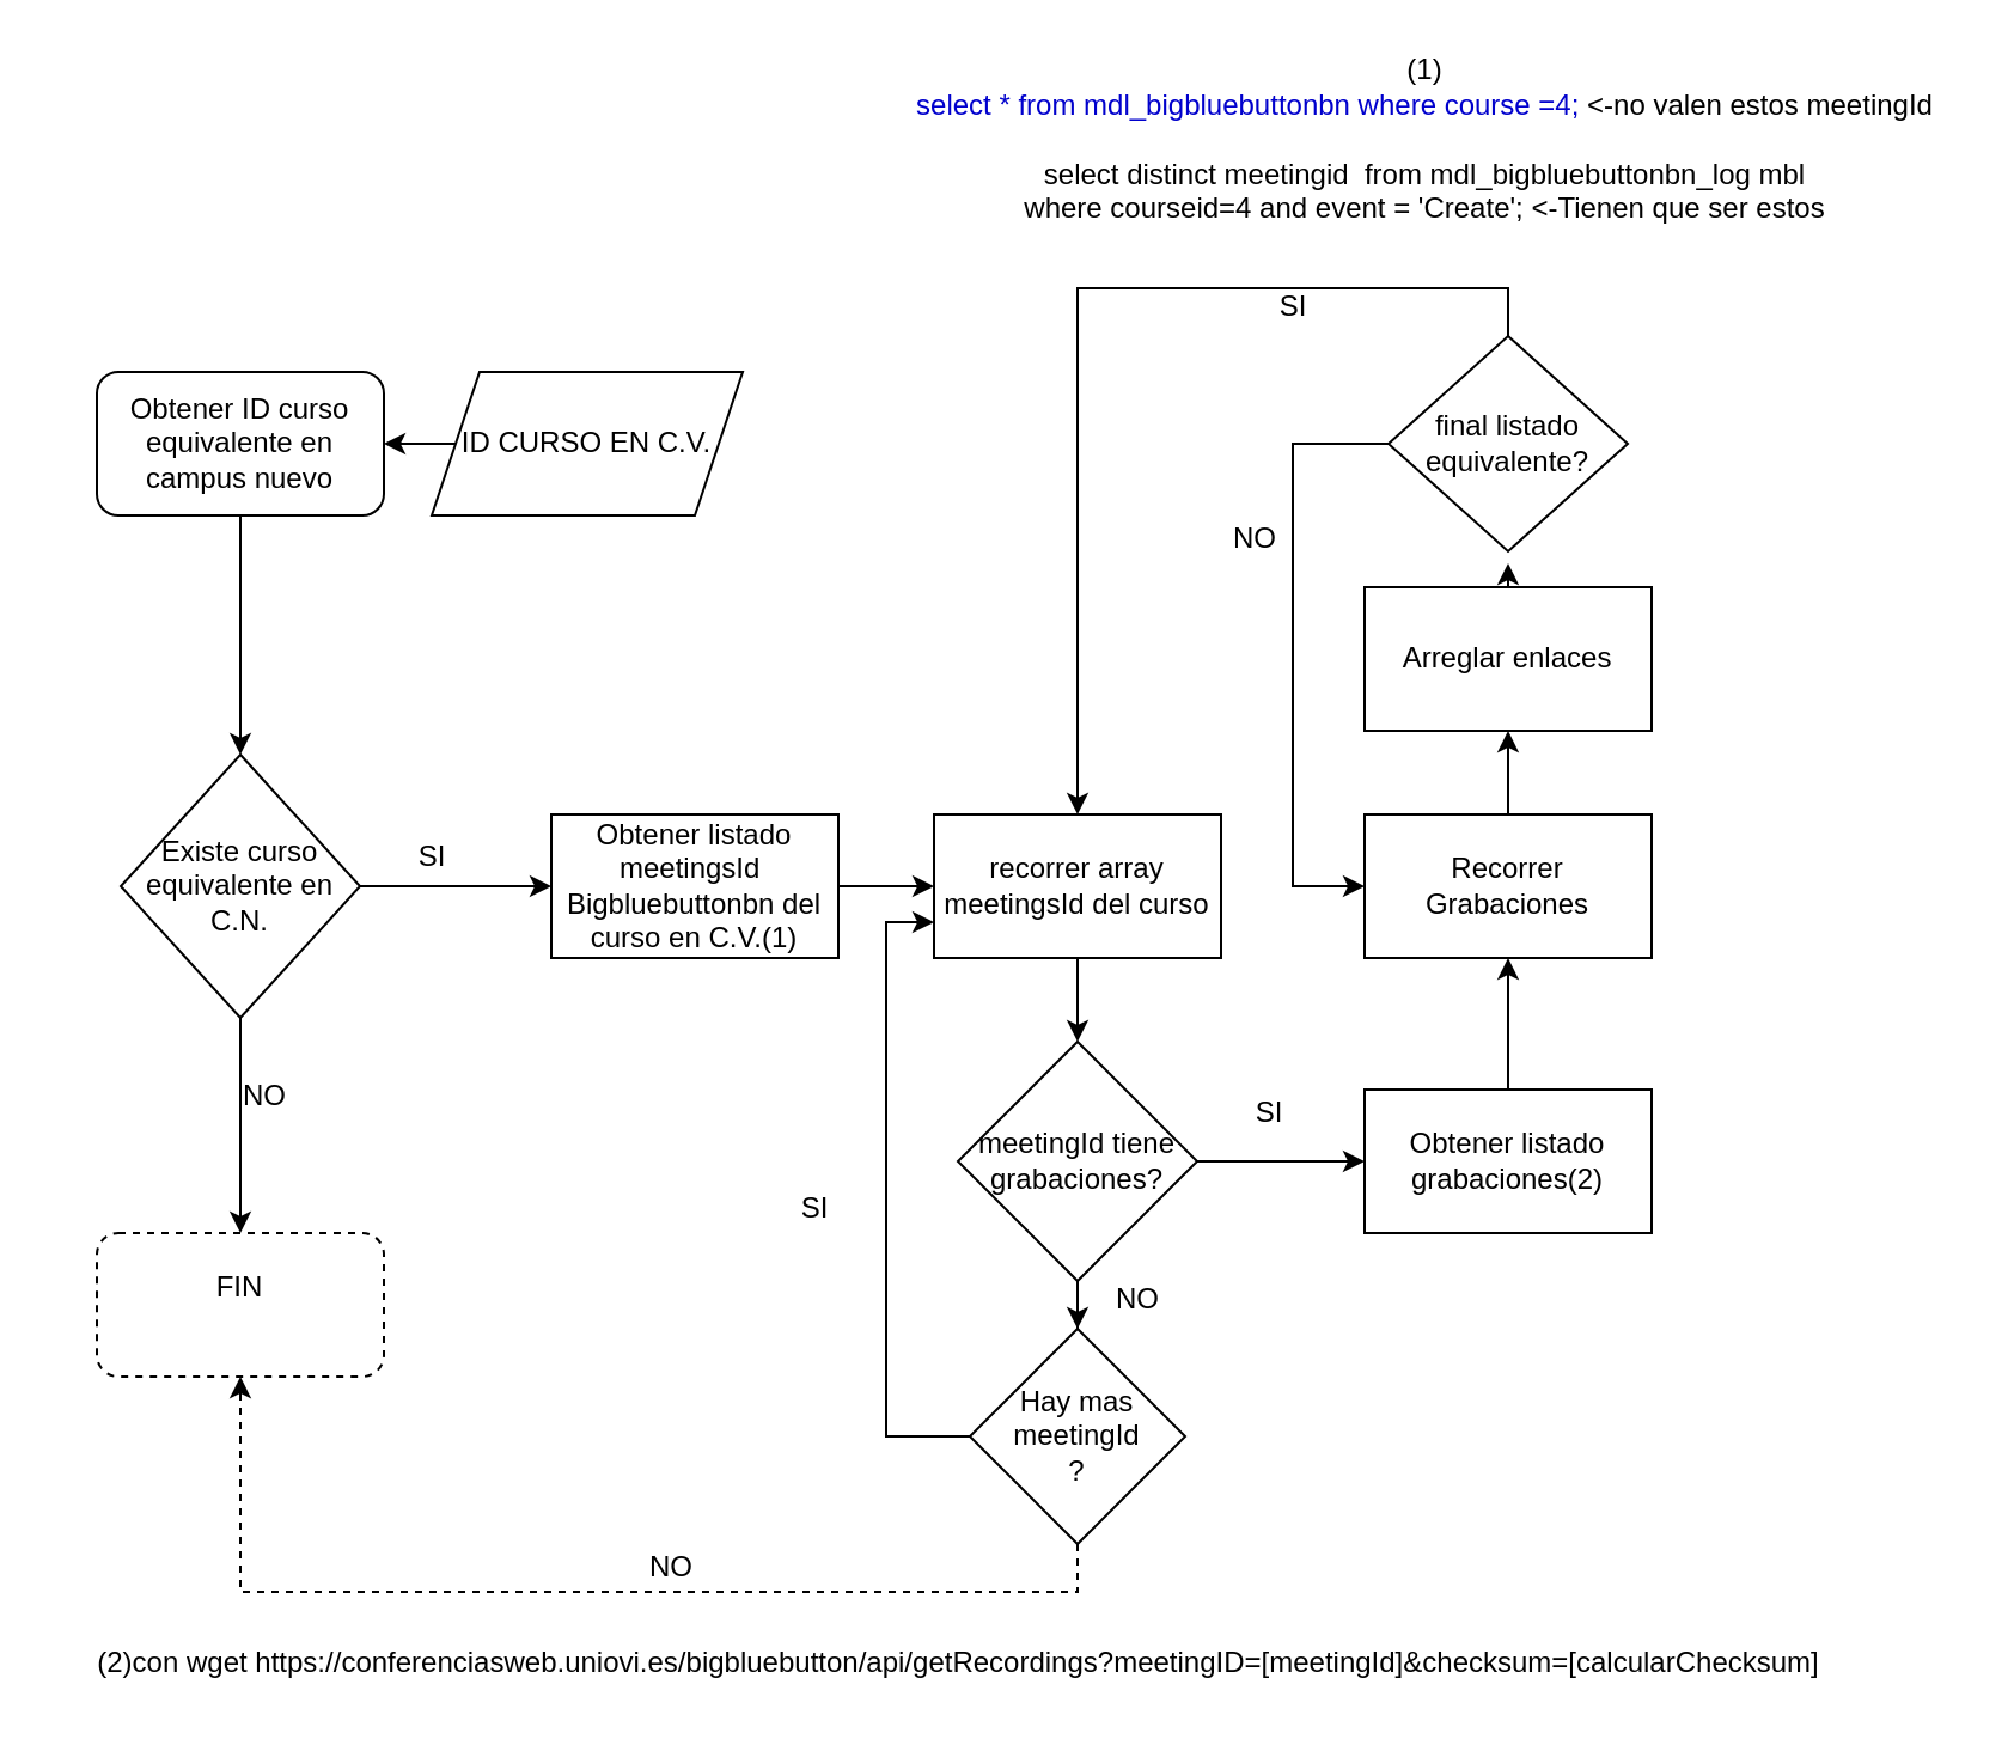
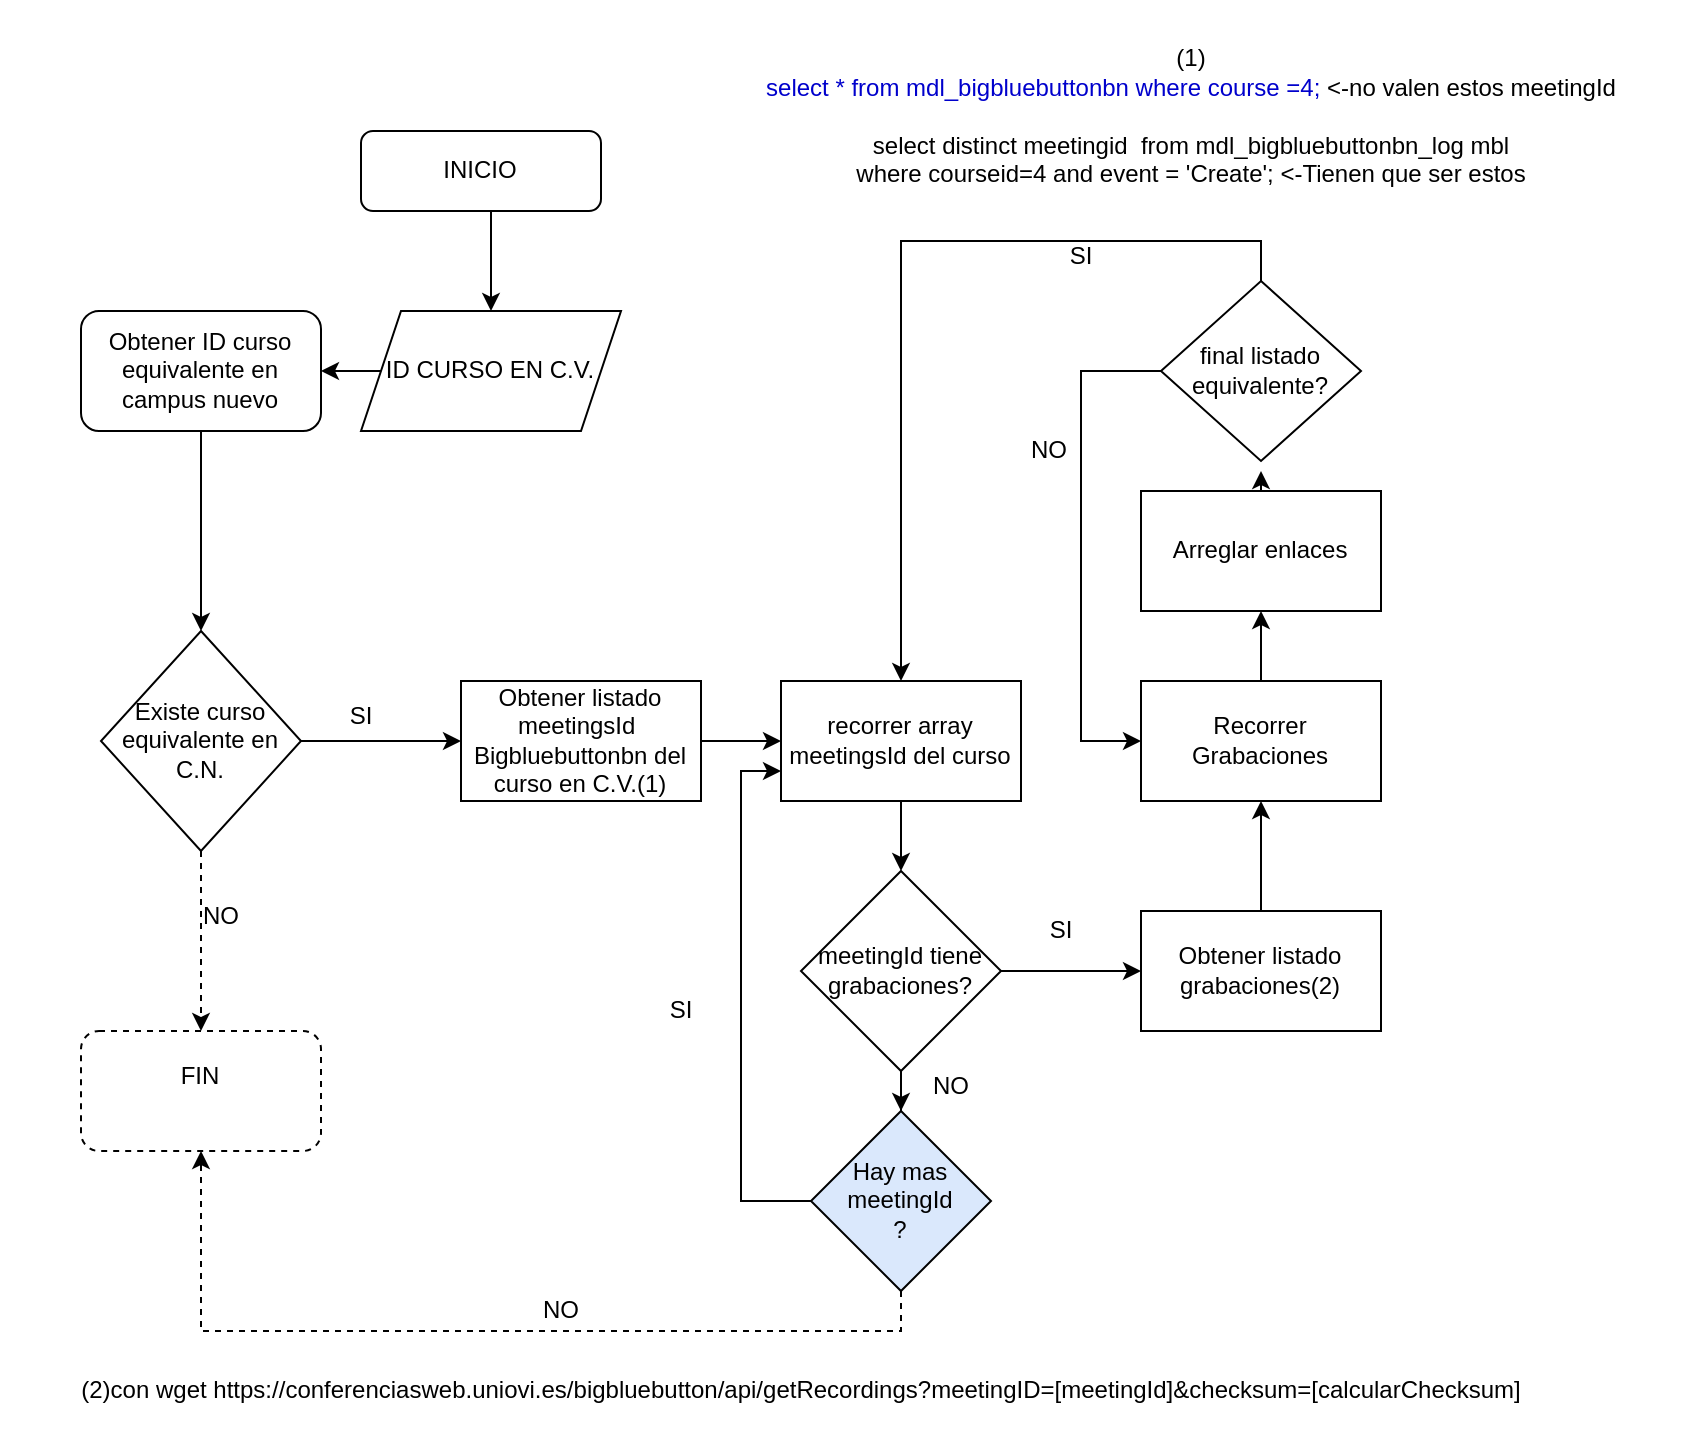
  <mxCell id="0" />
  <mxCell id="1" parent="0" />
+ <mxCell id="2" style="edgeStyle=orthogonalEdgeStyle;rounded=0;orthogonalLoop=1;jettySize=auto;html=1;exitX=0.5;exitY=1;exitDx=0;exitDy=0;entryX=0.5;entryY=0;entryDx=0;entryDy=0;" edge="1" parent="1" source="3" target="5"><mxGeometry relative="1" as="geometry"><Array as="points"><mxPoint x="245" y="105" /></Array></mxGeometry></mxCell>
+ <mxCell id="3" value="INICIO" style="rounded=1;whiteSpace=wrap;html=1;fontSize=12;glass=0;strokeWidth=1;shadow=0;" parent="1" vertex="1"><mxGeometry x="180" y="65" width="120" height="40" as="geometry" /></mxCell>
  <mxCell id="4" style="edgeStyle=orthogonalEdgeStyle;rounded=0;orthogonalLoop=1;jettySize=auto;html=1;exitX=0;exitY=0.5;exitDx=0;exitDy=0;entryX=1;entryY=0.5;entryDx=0;entryDy=0;" edge="1" parent="1" source="5" target="9"><mxGeometry relative="1" as="geometry" /></mxCell>
  <mxCell id="5" value="ID CURSO EN C.V." style="shape=parallelogram;perimeter=parallelogramPerimeter;whiteSpace=wrap;html=1;fixedSize=1;" vertex="1" parent="1"><mxGeometry x="180" y="155" width="130" height="60" as="geometry" /></mxCell>
  <mxCell id="6" style="edgeStyle=orthogonalEdgeStyle;rounded=0;orthogonalLoop=1;jettySize=auto;html=1;exitX=1;exitY=0.5;exitDx=0;exitDy=0;entryX=0;entryY=0.5;entryDx=0;entryDy=0;" edge="1" parent="1" source="7" target="18"><mxGeometry relative="1" as="geometry" /></mxCell>
  <mxCell id="7" value="Obtener listado meetingsId&amp;nbsp; Bigbluebuttonbn del curso en C.V.(1)" style="rounded=0;whiteSpace=wrap;html=1;" vertex="1" parent="1"><mxGeometry x="230" y="340" width="120" height="60" as="geometry" /></mxCell>
  <mxCell id="8" style="edgeStyle=orthogonalEdgeStyle;rounded=0;orthogonalLoop=1;jettySize=auto;html=1;exitX=0.5;exitY=1;exitDx=0;exitDy=0;entryX=0.5;entryY=0;entryDx=0;entryDy=0;" edge="1" parent="1" source="9" target="11"><mxGeometry relative="1" as="geometry" /></mxCell>
  <mxCell id="9" value="Obtener ID curso equivalente en campus nuevo" style="whiteSpace=wrap;html=1;rounded=1;" vertex="1" parent="1"><mxGeometry x="40" y="155" width="120" height="60" as="geometry" /></mxCell>
  <mxCell id="10" style="edgeStyle=orthogonalEdgeStyle;rounded=0;orthogonalLoop=1;jettySize=auto;html=1;exitX=1;exitY=0.5;exitDx=0;exitDy=0;entryX=0;entryY=0.5;entryDx=0;entryDy=0;" edge="1" parent="1" source="11" target="7"><mxGeometry relative="1" as="geometry" /></mxCell>
  <mxCell id="11" value="Existe curso equivalente en C.N." style="rhombus;whiteSpace=wrap;html=1;" vertex="1" parent="1"><mxGeometry x="50" y="315" width="100" height="110" as="geometry" /></mxCell>
  <mxCell id="12" value="&lt;div&gt;FIN&lt;/div&gt;&lt;div&gt;&lt;br&gt;&lt;/div&gt;" style="rounded=1;whiteSpace=wrap;html=1;dashed=1;" vertex="1" parent="1"><mxGeometry x="40" y="515" width="120" height="60" as="geometry" /></mxCell>
- <mxCell id="13" style="edgeStyle=orthogonalEdgeStyle;rounded=0;orthogonalLoop=1;jettySize=auto;html=1;exitX=0.5;exitY=1;exitDx=0;exitDy=0;entryX=0.5;entryY=0;entryDx=0;entryDy=0;" edge="1" parent="1" source="11" target="12"><mxGeometry relative="1" as="geometry" /></mxCell>
+ <mxCell id="13" style="edgeStyle=orthogonalEdgeStyle;rounded=0;orthogonalLoop=1;jettySize=auto;html=1;exitX=0.5;exitY=1;exitDx=0;exitDy=0;entryX=0.5;entryY=0;entryDx=0;entryDy=0;dashed=1;" edge="1" parent="1" source="11" target="12"><mxGeometry relative="1" as="geometry" /></mxCell>
  <mxCell id="14" value="&lt;div&gt;NO&lt;/div&gt;&lt;div&gt;&lt;br&gt;&lt;/div&gt;" style="text;html=1;align=center;verticalAlign=middle;resizable=0;points=[];autosize=1;strokeColor=none;" vertex="1" parent="1"><mxGeometry x="95" y="450" width="30" height="30" as="geometry" /></mxCell>
  <mxCell id="15" value="&lt;div&gt;SI&lt;/div&gt;&lt;div&gt;&lt;br&gt;&lt;/div&gt;" style="text;html=1;align=center;verticalAlign=middle;resizable=0;points=[];autosize=1;strokeColor=none;" vertex="1" parent="1"><mxGeometry x="165" y="350" width="30" height="30" as="geometry" /></mxCell>
  <mxCell id="16" value="(1)&lt;div&gt;&lt;font color=&quot;#0000CC&quot;&gt;select * from mdl_bigbluebuttonbn where course =4;&lt;/font&gt; &amp;lt;-no valen estos meetingId&lt;/div&gt;&lt;div&gt;&lt;br&gt;&lt;/div&gt;&lt;div&gt;select distinct meetingid&amp;nbsp; from mdl_bigbluebuttonbn_log mbl&lt;/div&gt;&lt;div&gt; where courseid=4 and event = 'Create'; &amp;lt;-Tienen que ser estos&lt;/div&gt;&lt;div&gt;&lt;br&gt;&lt;/div&gt;" style="text;html=1;align=center;verticalAlign=middle;resizable=0;points=[];autosize=1;strokeColor=none;" vertex="1" parent="1"><mxGeometry x="370" y="20" width="450" height="90" as="geometry" /></mxCell>
  <mxCell id="17" style="edgeStyle=orthogonalEdgeStyle;rounded=0;orthogonalLoop=1;jettySize=auto;html=1;exitX=0.5;exitY=1;exitDx=0;exitDy=0;entryX=0.5;entryY=0;entryDx=0;entryDy=0;" edge="1" parent="1" source="18" target="21"><mxGeometry relative="1" as="geometry" /></mxCell>
  <mxCell id="18" value="recorrer array meetingsId del curso" style="rounded=0;whiteSpace=wrap;html=1;" vertex="1" parent="1"><mxGeometry x="390" y="340" width="120" height="60" as="geometry" /></mxCell>
  <mxCell id="19" style="edgeStyle=orthogonalEdgeStyle;rounded=0;orthogonalLoop=1;jettySize=auto;html=1;exitX=1;exitY=0.5;exitDx=0;exitDy=0;entryX=0;entryY=0.5;entryDx=0;entryDy=0;" edge="1" parent="1" source="21" target="23"><mxGeometry relative="1" as="geometry" /></mxCell>
  <mxCell id="20" style="edgeStyle=orthogonalEdgeStyle;rounded=0;orthogonalLoop=1;jettySize=auto;html=1;exitX=0.5;exitY=1;exitDx=0;exitDy=0;" edge="1" parent="1" source="21" target="35"><mxGeometry relative="1" as="geometry" /></mxCell>
  <mxCell id="21" value="meetingId tiene grabaciones?" style="rhombus;whiteSpace=wrap;html=1;" vertex="1" parent="1"><mxGeometry x="400" y="435" width="100" height="100" as="geometry" /></mxCell>
  <mxCell id="22" style="edgeStyle=orthogonalEdgeStyle;rounded=0;orthogonalLoop=1;jettySize=auto;html=1;exitX=0.5;exitY=0;exitDx=0;exitDy=0;entryX=0.5;entryY=1;entryDx=0;entryDy=0;" edge="1" parent="1" source="23" target="25"><mxGeometry relative="1" as="geometry" /></mxCell>
  <mxCell id="23" value="Obtener listado grabaciones(2)" style="rounded=0;whiteSpace=wrap;html=1;" vertex="1" parent="1"><mxGeometry x="570" y="455" width="120" height="60" as="geometry" /></mxCell>
  <mxCell id="24" style="edgeStyle=orthogonalEdgeStyle;rounded=0;orthogonalLoop=1;jettySize=auto;html=1;exitX=0.5;exitY=0;exitDx=0;exitDy=0;entryX=0.5;entryY=1;entryDx=0;entryDy=0;" edge="1" parent="1" source="25" target="27"><mxGeometry relative="1" as="geometry" /></mxCell>
  <mxCell id="25" value="Recorrer Grabaciones" style="rounded=0;whiteSpace=wrap;html=1;" vertex="1" parent="1"><mxGeometry x="570" y="340" width="120" height="60" as="geometry" /></mxCell>
  <mxCell id="26" style="edgeStyle=orthogonalEdgeStyle;rounded=0;orthogonalLoop=1;jettySize=auto;html=1;exitX=0.5;exitY=0;exitDx=0;exitDy=0;" edge="1" parent="1" source="27"><mxGeometry relative="1" as="geometry"><mxPoint x="630" y="235" as="targetPoint" /></mxGeometry></mxCell>
  <mxCell id="27" value="Arreglar enlaces" style="rounded=0;whiteSpace=wrap;html=1;" vertex="1" parent="1"><mxGeometry x="570" y="245" width="120" height="60" as="geometry" /></mxCell>
  <mxCell id="28" style="edgeStyle=orthogonalEdgeStyle;rounded=0;orthogonalLoop=1;jettySize=auto;html=1;exitX=0;exitY=0.5;exitDx=0;exitDy=0;entryX=0;entryY=0.5;entryDx=0;entryDy=0;" edge="1" parent="1" source="30" target="25"><mxGeometry relative="1" as="geometry"><Array as="points"><mxPoint x="540" y="185" /><mxPoint x="540" y="370" /></Array></mxGeometry></mxCell>
  <mxCell id="29" style="edgeStyle=orthogonalEdgeStyle;rounded=0;orthogonalLoop=1;jettySize=auto;html=1;exitX=0.5;exitY=0;exitDx=0;exitDy=0;entryX=0.5;entryY=0;entryDx=0;entryDy=0;" edge="1" parent="1" source="30" target="18"><mxGeometry relative="1" as="geometry" /></mxCell>
  <mxCell id="30" value="final listado equivalente?" style="rhombus;whiteSpace=wrap;html=1;" vertex="1" parent="1"><mxGeometry x="580" y="140" width="100" height="90" as="geometry" /></mxCell>
  <mxCell id="31" value="NO" style="text;html=1;align=center;verticalAlign=middle;resizable=0;points=[];autosize=1;strokeColor=none;" vertex="1" parent="1"><mxGeometry x="509" y="215" width="30" height="20" as="geometry" /></mxCell>
  <mxCell id="32" value="SI" style="text;html=1;align=center;verticalAlign=middle;resizable=0;points=[];autosize=1;strokeColor=none;" vertex="1" parent="1"><mxGeometry x="515" y="455" width="30" height="20" as="geometry" /></mxCell>
  <mxCell id="33" style="edgeStyle=orthogonalEdgeStyle;rounded=0;orthogonalLoop=1;jettySize=auto;html=1;exitX=0;exitY=0.5;exitDx=0;exitDy=0;entryX=0;entryY=0.75;entryDx=0;entryDy=0;" edge="1" parent="1" source="35" target="18"><mxGeometry relative="1" as="geometry" /></mxCell>
  <mxCell id="34" style="edgeStyle=orthogonalEdgeStyle;rounded=0;orthogonalLoop=1;jettySize=auto;html=1;exitX=0.5;exitY=1;exitDx=0;exitDy=0;entryX=0.5;entryY=1;entryDx=0;entryDy=0;dashed=1;" edge="1" parent="1" source="35" target="12"><mxGeometry relative="1" as="geometry" /></mxCell>
- <mxCell id="35" value="&lt;div&gt;Hay mas meetingId&lt;/div&gt;&lt;div&gt;?&lt;br&gt;&lt;/div&gt;" style="rhombus;whiteSpace=wrap;html=1;" vertex="1" parent="1"><mxGeometry x="405" y="555" width="90" height="90" as="geometry" /></mxCell>
+ <mxCell id="35" value="&lt;div&gt;Hay mas meetingId&lt;/div&gt;&lt;div&gt;?&lt;br&gt;&lt;/div&gt;" style="rhombus;whiteSpace=wrap;html=1;fillColor=#dae8fc;" vertex="1" parent="1"><mxGeometry x="405" y="555" width="90" height="90" as="geometry" /></mxCell>
  <mxCell id="36" value="SI" style="text;html=1;align=center;verticalAlign=middle;resizable=0;points=[];autosize=1;strokeColor=none;" vertex="1" parent="1"><mxGeometry x="325" y="495" width="30" height="20" as="geometry" /></mxCell>
  <mxCell id="37" value="&lt;div&gt;NO&lt;/div&gt;&lt;div&gt;&lt;br&gt;&lt;/div&gt;" style="text;html=1;align=center;verticalAlign=middle;resizable=0;points=[];autosize=1;strokeColor=none;" vertex="1" parent="1"><mxGeometry x="460" y="535" width="30" height="30" as="geometry" /></mxCell>
  <mxCell id="38" value="&lt;div&gt;NO&lt;/div&gt;" style="text;html=1;align=center;verticalAlign=middle;resizable=0;points=[];autosize=1;strokeColor=none;" vertex="1" parent="1"><mxGeometry x="265" y="645" width="30" height="20" as="geometry" /></mxCell>
  <mxCell id="39" value="&lt;div&gt;SI&lt;/div&gt;&lt;div&gt;&lt;br&gt;&lt;/div&gt;" style="text;html=1;align=center;verticalAlign=middle;resizable=0;points=[];autosize=1;strokeColor=none;" vertex="1" parent="1"><mxGeometry x="525" y="120" width="30" height="30" as="geometry" /></mxCell>
  <mxCell id="40" value="(2)con wget https://conferenciasweb.uniovi.es/bigbluebutton/api/getRecordings?meetingID=[meetingId]&amp;amp;checksum=[calcularChecksum]" style="text;html=1;align=center;verticalAlign=middle;resizable=0;points=[];autosize=1;strokeColor=none;" vertex="1" parent="1"><mxGeometry x="20" y="685" width="760" height="20" as="geometry" /></mxCell>
